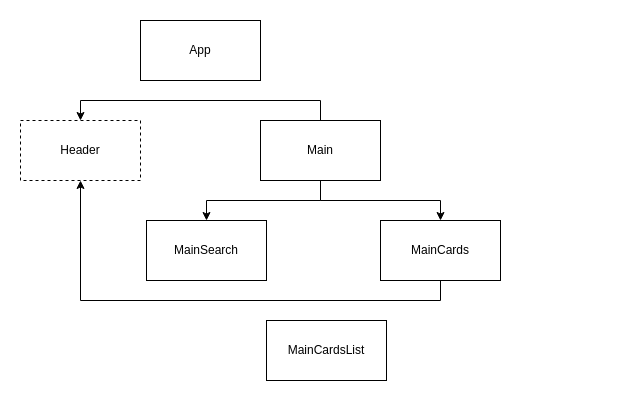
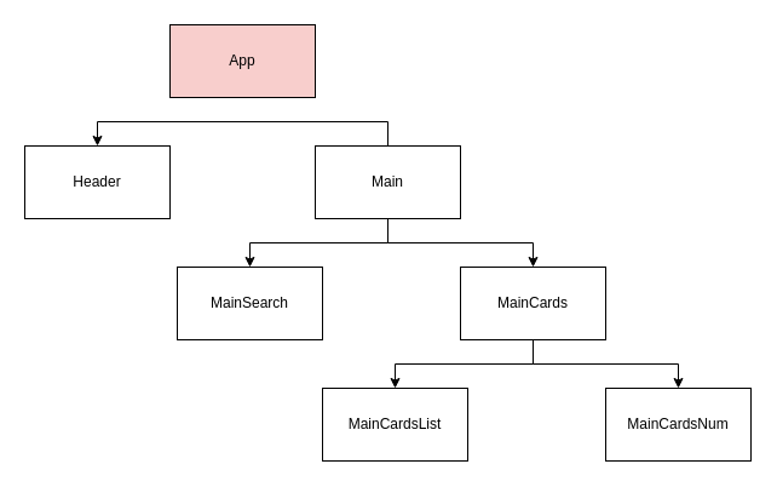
  <mxCell id="0" />
  <mxCell id="1" parent="0" />
  <mxCell id="2" style="edgeStyle=orthogonalEdgeStyle;rounded=0;orthogonalLoop=1;jettySize=auto;html=1;exitX=0.5;exitY=0;exitDx=0;exitDy=0;entryX=0.5;entryY=0;entryDx=0;entryDy=0;" edge="1" parent="1" source="7" target="4"><mxGeometry relative="1" as="geometry" /></mxCell>
- <mxCell id="3" value="App" style="rounded=0;whiteSpace=wrap;html=1;" vertex="1" parent="1"><mxGeometry x="140" y="20" width="120" height="60" as="geometry" /></mxCell>
- <mxCell id="4" value="Header" style="rounded=0;whiteSpace=wrap;html=1;dashed=1;" vertex="1" parent="1"><mxGeometry x="20" y="120" width="120" height="60" as="geometry" /></mxCell>
+ <mxCell id="3" value="App" style="rounded=0;whiteSpace=wrap;html=1;fillColor=#f8cecc;" vertex="1" parent="1"><mxGeometry x="140" y="20" width="120" height="60" as="geometry" /></mxCell>
+ <mxCell id="4" value="Header" style="rounded=0;whiteSpace=wrap;html=1;" vertex="1" parent="1"><mxGeometry x="20" y="120" width="120" height="60" as="geometry" /></mxCell>
  <mxCell id="5" style="edgeStyle=orthogonalEdgeStyle;rounded=0;orthogonalLoop=1;jettySize=auto;html=1;exitX=0.5;exitY=1;exitDx=0;exitDy=0;entryX=0.5;entryY=0;entryDx=0;entryDy=0;" edge="1" parent="1" source="7" target="11"><mxGeometry relative="1" as="geometry" /></mxCell>
  <mxCell id="6" style="edgeStyle=orthogonalEdgeStyle;rounded=0;orthogonalLoop=1;jettySize=auto;html=1;exitX=0.5;exitY=1;exitDx=0;exitDy=0;entryX=0.5;entryY=0;entryDx=0;entryDy=0;" edge="1" parent="1" source="7" target="10"><mxGeometry relative="1" as="geometry" /></mxCell>
  <mxCell id="7" value="Main" style="rounded=0;whiteSpace=wrap;html=1;" vertex="1" parent="1"><mxGeometry x="260" y="120" width="120" height="60" as="geometry" /></mxCell>
- <mxCell id="8" style="edgeStyle=orthogonalEdgeStyle;rounded=0;orthogonalLoop=1;jettySize=auto;html=1;exitX=0.5;exitY=1;exitDx=0;exitDy=0;" edge="1" parent="1" source="10" target="4"><mxGeometry relative="1" as="geometry" /></mxCell>
+ <mxCell id="8" style="edgeStyle=orthogonalEdgeStyle;rounded=0;orthogonalLoop=1;jettySize=auto;html=1;exitX=0.5;exitY=1;exitDx=0;exitDy=0;entryX=0.5;entryY=0;entryDx=0;entryDy=0;" edge="1" parent="1" source="10" target="12"><mxGeometry relative="1" as="geometry" /></mxCell>
+ <mxCell id="9" style="edgeStyle=orthogonalEdgeStyle;rounded=0;orthogonalLoop=1;jettySize=auto;html=1;exitX=0.5;exitY=1;exitDx=0;exitDy=0;entryX=0.5;entryY=0;entryDx=0;entryDy=0;" edge="1" parent="1" source="10" target="13"><mxGeometry relative="1" as="geometry" /></mxCell>
  <mxCell id="10" value="MainCards" style="rounded=0;whiteSpace=wrap;html=1;" vertex="1" parent="1"><mxGeometry x="380" y="220" width="120" height="60" as="geometry" /></mxCell>
  <mxCell id="11" value="MainSearch" style="rounded=0;whiteSpace=wrap;html=1;" vertex="1" parent="1"><mxGeometry x="146" y="220" width="120" height="60" as="geometry" /></mxCell>
  <mxCell id="12" value="MainCardsList" style="rounded=0;whiteSpace=wrap;html=1;" vertex="1" parent="1"><mxGeometry x="266" y="320" width="120" height="60" as="geometry" /></mxCell>
+ <mxCell id="13" value="MainCardsNum" style="rounded=0;whiteSpace=wrap;html=1;" vertex="1" parent="1"><mxGeometry x="500" y="320" width="120" height="60" as="geometry" /></mxCell>
